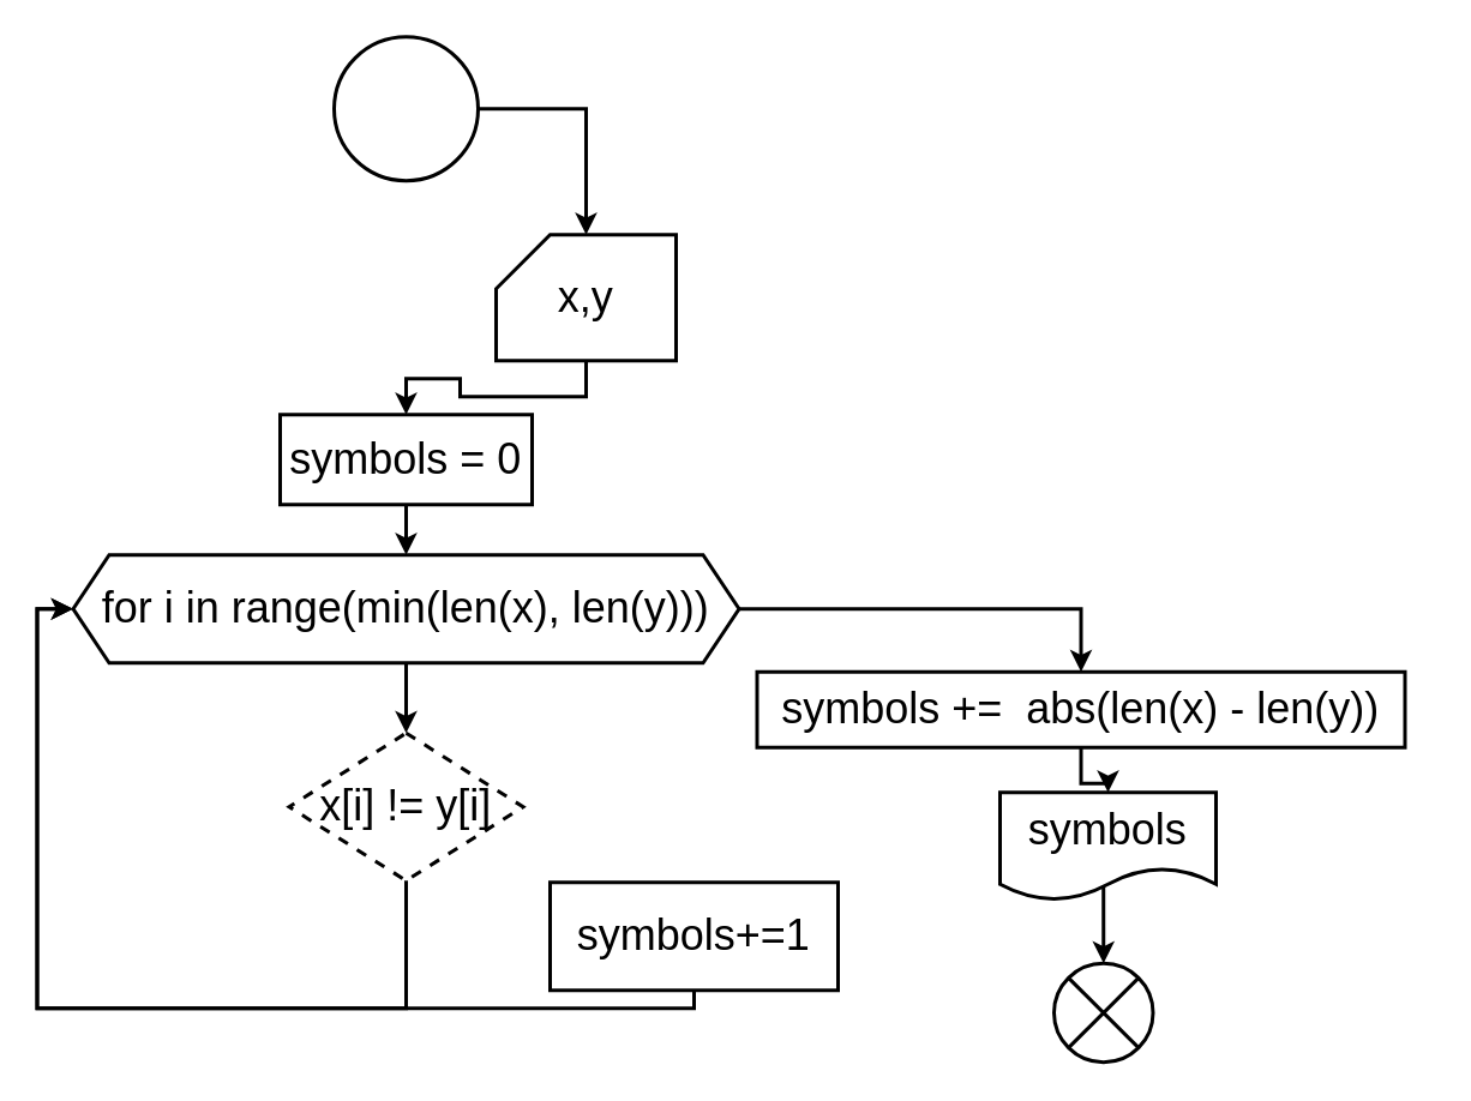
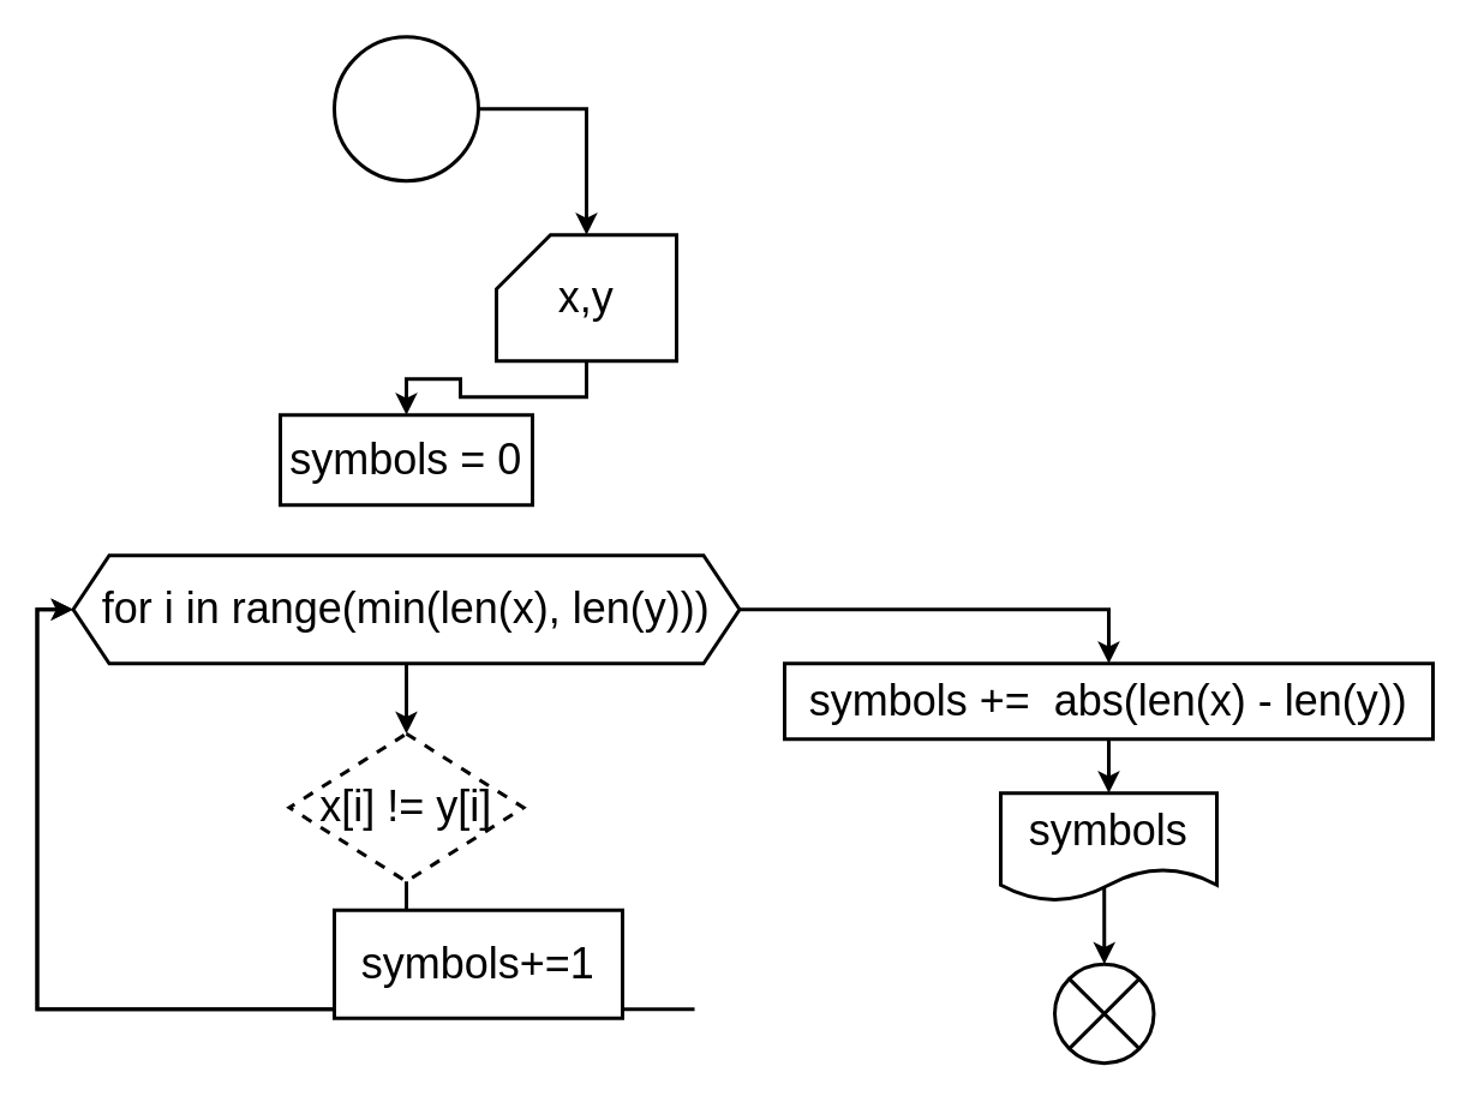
  <mxCell id="0" />
  <mxCell id="1" parent="0" />
  <mxCell id="2" style="edgeStyle=orthogonalEdgeStyle;rounded=0;orthogonalLoop=1;jettySize=auto;html=1;strokeWidth=2;" edge="1" parent="1" source="3" target="5"><mxGeometry relative="1" as="geometry" /></mxCell>
  <mxCell id="3" value="" style="ellipse;whiteSpace=wrap;html=1;aspect=fixed;strokeWidth=2;" vertex="1" parent="1"><mxGeometry x="185" y="20" width="80" height="80" as="geometry" /></mxCell>
  <mxCell id="4" style="edgeStyle=orthogonalEdgeStyle;rounded=0;orthogonalLoop=1;jettySize=auto;html=1;entryX=0.5;entryY=0;entryDx=0;entryDy=0;strokeWidth=2;" edge="1" parent="1" source="5" target="7"><mxGeometry relative="1" as="geometry" /></mxCell>
  <mxCell id="5" value="&lt;font style=&quot;font-size: 24px;&quot;&gt;x,y&lt;/font&gt;" style="shape=card;whiteSpace=wrap;html=1;strokeWidth=2;" vertex="1" parent="1"><mxGeometry x="275" y="130" width="100" height="70" as="geometry" /></mxCell>
- <mxCell id="6" style="edgeStyle=orthogonalEdgeStyle;rounded=0;orthogonalLoop=1;jettySize=auto;html=1;entryX=0.5;entryY=0;entryDx=0;entryDy=0;strokeWidth=2;" edge="1" parent="1" source="7" target="10"><mxGeometry relative="1" as="geometry" /></mxCell>
  <mxCell id="7" value="&lt;font style=&quot;font-size: 24px;&quot;&gt;symbols = 0&lt;/font&gt;" style="rounded=0;whiteSpace=wrap;html=1;strokeWidth=2;" vertex="1" parent="1"><mxGeometry x="155" y="230" width="140" height="50" as="geometry" /></mxCell>
  <mxCell id="8" value="" style="edgeStyle=orthogonalEdgeStyle;rounded=0;orthogonalLoop=1;jettySize=auto;html=1;strokeWidth=2;" edge="1" parent="1" source="10" target="12"><mxGeometry relative="1" as="geometry" /></mxCell>
  <mxCell id="9" style="edgeStyle=orthogonalEdgeStyle;rounded=0;orthogonalLoop=1;jettySize=auto;html=1;entryX=0.5;entryY=0;entryDx=0;entryDy=0;strokeWidth=2;" edge="1" parent="1" source="10" target="16"><mxGeometry relative="1" as="geometry"><mxPoint x="495" y="620" as="targetPoint" /></mxGeometry></mxCell>
  <mxCell id="10" value="&lt;font style=&quot;font-size: 24px;&quot;&gt;for i in range(min(len(x), len(y)))&lt;/font&gt;" style="shape=hexagon;perimeter=hexagonPerimeter2;whiteSpace=wrap;html=1;fixedSize=1;align=center;strokeWidth=2;" vertex="1" parent="1"><mxGeometry x="40" y="308" width="370" height="60" as="geometry" /></mxCell>
  <mxCell id="11" style="edgeStyle=orthogonalEdgeStyle;rounded=0;orthogonalLoop=1;jettySize=auto;html=1;entryX=0;entryY=0.5;entryDx=0;entryDy=0;strokeWidth=2;" edge="1" parent="1" source="12" target="10"><mxGeometry relative="1" as="geometry"><Array as="points"><mxPoint x="225" y="560" /><mxPoint x="20" y="560" /><mxPoint x="20" y="338" /></Array></mxGeometry></mxCell>
  <mxCell id="12" value="&lt;font style=&quot;font-size: 24px;&quot;&gt;x[i] != y[i]&lt;/font&gt;" style="rhombus;whiteSpace=wrap;html=1;strokeWidth=2;dashed=1;" vertex="1" parent="1"><mxGeometry x="160" y="407" width="130" height="82" as="geometry" /></mxCell>
  <mxCell id="13" style="edgeStyle=orthogonalEdgeStyle;rounded=0;orthogonalLoop=1;jettySize=auto;html=1;entryX=0;entryY=0.5;entryDx=0;entryDy=0;strokeWidth=2;" edge="1" parent="1" source="14" target="10"><mxGeometry relative="1" as="geometry"><Array as="points"><mxPoint x="385" y="560" /><mxPoint x="20" y="560" /><mxPoint x="20" y="338" /></Array></mxGeometry></mxCell>
- <mxCell id="14" value="&lt;font style=&quot;font-size: 24px;&quot;&gt;symbols+=1&lt;/font&gt;" style="rounded=0;whiteSpace=wrap;html=1;strokeWidth=2;" vertex="1" parent="1"><mxGeometry x="305" y="490" width="160" height="60" as="geometry" /></mxCell>
+ <mxCell id="14" value="&lt;font style=&quot;font-size: 24px;&quot;&gt;symbols+=1&lt;/font&gt;" style="rounded=0;whiteSpace=wrap;html=1;strokeWidth=2;" vertex="1" parent="1"><mxGeometry x="185" y="505" width="160" height="60" as="geometry" /></mxCell>
  <mxCell id="15" style="edgeStyle=orthogonalEdgeStyle;rounded=0;orthogonalLoop=1;jettySize=auto;html=1;strokeWidth=2;" edge="1" parent="1" source="16" target="18"><mxGeometry relative="1" as="geometry" /></mxCell>
- <mxCell id="16" value="&lt;font style=&quot;font-size: 24px;&quot;&gt;symbols +=&amp;nbsp; abs(len(x) - len(y))&lt;/font&gt;" style="rounded=0;whiteSpace=wrap;html=1;strokeWidth=2;" vertex="1" parent="1"><mxGeometry x="420" y="373" width="360" height="42" as="geometry" /></mxCell>
+ <mxCell id="16" value="&lt;font style=&quot;font-size: 24px;&quot;&gt;symbols +=&amp;nbsp; abs(len(x) - len(y))&lt;/font&gt;" style="rounded=0;whiteSpace=wrap;html=1;strokeWidth=2;" vertex="1" parent="1"><mxGeometry x="435" y="368" width="360" height="42" as="geometry" /></mxCell>
  <mxCell id="17" value="" style="edgeStyle=orthogonalEdgeStyle;rounded=0;orthogonalLoop=1;jettySize=auto;html=1;strokeWidth=2;exitX=0.479;exitY=0.84;exitDx=0;exitDy=0;exitPerimeter=0;" edge="1" parent="1" source="18" target="19"><mxGeometry relative="1" as="geometry" /></mxCell>
  <mxCell id="18" value="&lt;font style=&quot;font-size: 24px;&quot;&gt;symbols&lt;/font&gt;" style="shape=document;whiteSpace=wrap;html=1;boundedLbl=1;strokeWidth=2;" vertex="1" parent="1"><mxGeometry x="555" y="440" width="120" height="60" as="geometry" /></mxCell>
  <mxCell id="19" value="" style="ellipse;whiteSpace=wrap;html=1;strokeWidth=2;" vertex="1" parent="1"><mxGeometry x="585" y="535" width="55" height="55" as="geometry" /></mxCell>
  <mxCell id="20" value="" style="endArrow=none;html=1;rounded=0;strokeWidth=2;entryX=1;entryY=0;entryDx=0;entryDy=0;exitX=0;exitY=1;exitDx=0;exitDy=0;" edge="1" parent="1" source="19" target="19"><mxGeometry width="50" height="50" relative="1" as="geometry"><mxPoint x="505" y="590" as="sourcePoint" /><mxPoint x="555" y="540" as="targetPoint" /></mxGeometry></mxCell>
  <mxCell id="21" value="" style="endArrow=none;html=1;rounded=0;entryX=0;entryY=0;entryDx=0;entryDy=0;exitX=1;exitY=1;exitDx=0;exitDy=0;strokeWidth=2;" edge="1" parent="1" source="19" target="19"><mxGeometry width="50" height="50" relative="1" as="geometry"><mxPoint x="475" y="600" as="sourcePoint" /><mxPoint x="525" y="550" as="targetPoint" /></mxGeometry></mxCell>
